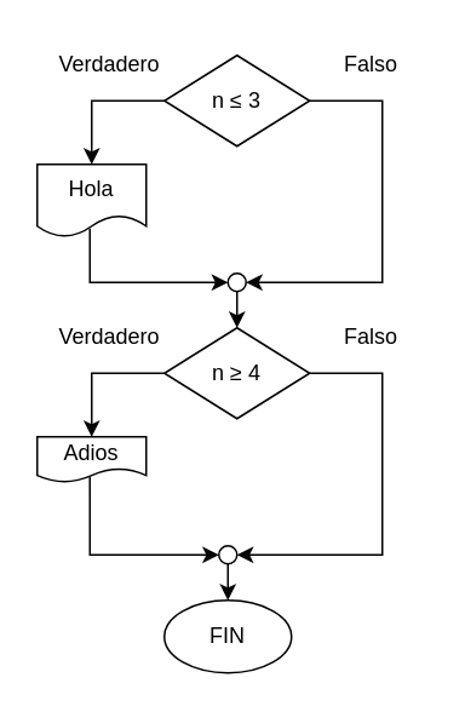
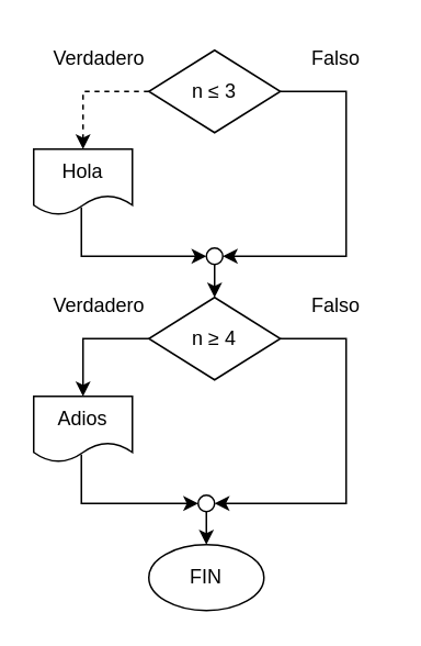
  <mxCell id="0" />
  <mxCell id="1" parent="0" />
- <mxCell id="2" style="edgeStyle=orthogonalEdgeStyle;rounded=0;orthogonalLoop=1;jettySize=auto;html=1;exitX=0;exitY=0.5;exitDx=0;exitDy=0;entryX=0.5;entryY=0;entryDx=0;entryDy=0;" parent="1" source="4" target="5" edge="1"><mxGeometry relative="1" as="geometry" /></mxCell>
+ <mxCell id="2" style="edgeStyle=orthogonalEdgeStyle;rounded=0;orthogonalLoop=1;jettySize=auto;html=1;exitX=0;exitY=0.5;exitDx=0;exitDy=0;entryX=0.5;entryY=0;entryDx=0;entryDy=0;dashed=1;" parent="1" source="4" target="5" edge="1"><mxGeometry relative="1" as="geometry" /></mxCell>
  <mxCell id="3" style="edgeStyle=orthogonalEdgeStyle;rounded=0;orthogonalLoop=1;jettySize=auto;html=1;exitX=1;exitY=0.5;exitDx=0;exitDy=0;entryX=1;entryY=0.5;entryDx=0;entryDy=0;" parent="1" source="4" target="8" edge="1"><mxGeometry relative="1" as="geometry"><mxPoint x="204" y="90" as="targetPoint" /><Array as="points"><mxPoint x="210" y="55" /><mxPoint x="210" y="155" /></Array></mxGeometry></mxCell>
  <mxCell id="4" value="n&amp;nbsp;≤&amp;nbsp;3" style="rhombus;whiteSpace=wrap;html=1;" parent="1" vertex="1"><mxGeometry x="90" y="30" width="80" height="50" as="geometry" /></mxCell>
  <mxCell id="5" value="Hola" style="shape=document;whiteSpace=wrap;html=1;boundedLbl=1;" parent="1" vertex="1"><mxGeometry x="20" y="90" width="60" height="40" as="geometry" /></mxCell>
  <mxCell id="6" style="edgeStyle=orthogonalEdgeStyle;rounded=0;orthogonalLoop=1;jettySize=auto;html=1;exitX=0;exitY=0.5;exitDx=0;exitDy=0;startArrow=classic;startFill=1;endArrow=none;endFill=0;entryX=0.483;entryY=0.883;entryDx=0;entryDy=0;entryPerimeter=0;" parent="1" source="8" target="5" edge="1"><mxGeometry relative="1" as="geometry"><mxPoint x="0" y="170" as="targetPoint" /></mxGeometry></mxCell>
  <mxCell id="7" style="edgeStyle=orthogonalEdgeStyle;rounded=0;orthogonalLoop=1;jettySize=auto;html=1;exitX=0.5;exitY=1;exitDx=0;exitDy=0;entryX=0.5;entryY=0;entryDx=0;entryDy=0;" parent="1" source="8" target="14" edge="1"><mxGeometry relative="1" as="geometry"><mxPoint x="230" y="180" as="targetPoint" /></mxGeometry></mxCell>
  <mxCell id="8" value="" style="ellipse;whiteSpace=wrap;html=1;aspect=fixed;" parent="1" vertex="1"><mxGeometry x="125" y="150" width="10" height="10" as="geometry" /></mxCell>
  <mxCell id="9" value="Verdadero" style="text;html=1;strokeColor=none;fillColor=none;align=center;verticalAlign=middle;whiteSpace=wrap;rounded=0;" parent="1" vertex="1"><mxGeometry x="30" y="20" width="60" height="30" as="geometry" /></mxCell>
  <mxCell id="10" value="Falso" style="text;html=1;strokeColor=none;fillColor=none;align=center;verticalAlign=middle;whiteSpace=wrap;rounded=0;" parent="1" vertex="1"><mxGeometry x="174" y="20" width="60" height="30" as="geometry" /></mxCell>
  <mxCell id="11" value="FIN" style="ellipse;whiteSpace=wrap;html=1;" vertex="1" parent="1"><mxGeometry x="90" y="330" width="70" height="40" as="geometry" /></mxCell>
  <mxCell id="12" style="edgeStyle=orthogonalEdgeStyle;rounded=0;orthogonalLoop=1;jettySize=auto;html=1;exitX=0;exitY=0.5;exitDx=0;exitDy=0;entryX=0.5;entryY=0;entryDx=0;entryDy=0;" edge="1" parent="1" source="14" target="15"><mxGeometry relative="1" as="geometry" /></mxCell>
  <mxCell id="13" style="edgeStyle=orthogonalEdgeStyle;rounded=0;orthogonalLoop=1;jettySize=auto;html=1;exitX=1;exitY=0.5;exitDx=0;exitDy=0;entryX=1;entryY=0.5;entryDx=0;entryDy=0;" edge="1" parent="1" source="14" target="18"><mxGeometry relative="1" as="geometry"><mxPoint x="204" y="240" as="targetPoint" /><Array as="points"><mxPoint x="210" y="205" /><mxPoint x="210" y="305" /></Array></mxGeometry></mxCell>
  <mxCell id="14" value="n&amp;nbsp;≥&amp;nbsp;4" style="rhombus;whiteSpace=wrap;html=1;" vertex="1" parent="1"><mxGeometry x="90" y="180" width="80" height="50" as="geometry" /></mxCell>
- <mxCell id="15" value="Adios" style="shape=document;whiteSpace=wrap;html=1;boundedLbl=1;" vertex="1" parent="1"><mxGeometry x="20" y="240" width="60" height="25" as="geometry" /></mxCell>
+ <mxCell id="15" value="Adios" style="shape=document;whiteSpace=wrap;html=1;boundedLbl=1;" vertex="1" parent="1"><mxGeometry x="20" y="240" width="60" height="40" as="geometry" /></mxCell>
  <mxCell id="16" style="edgeStyle=orthogonalEdgeStyle;rounded=0;orthogonalLoop=1;jettySize=auto;html=1;exitX=0;exitY=0.5;exitDx=0;exitDy=0;startArrow=classic;startFill=1;endArrow=none;endFill=0;entryX=0.483;entryY=0.883;entryDx=0;entryDy=0;entryPerimeter=0;" edge="1" parent="1" source="18" target="15"><mxGeometry relative="1" as="geometry"><mxPoint x="0" y="320" as="targetPoint" /></mxGeometry></mxCell>
  <mxCell id="17" style="edgeStyle=orthogonalEdgeStyle;rounded=0;orthogonalLoop=1;jettySize=auto;html=1;exitX=0.5;exitY=1;exitDx=0;exitDy=0;entryX=0.5;entryY=0;entryDx=0;entryDy=0;" edge="1" parent="1" source="18" target="11"><mxGeometry relative="1" as="geometry" /></mxCell>
  <mxCell id="18" value="" style="ellipse;whiteSpace=wrap;html=1;aspect=fixed;" vertex="1" parent="1"><mxGeometry x="120" y="300" width="10" height="10" as="geometry" /></mxCell>
  <mxCell id="19" value="Verdadero" style="text;html=1;strokeColor=none;fillColor=none;align=center;verticalAlign=middle;whiteSpace=wrap;rounded=0;" vertex="1" parent="1"><mxGeometry x="30" y="170" width="60" height="30" as="geometry" /></mxCell>
  <mxCell id="20" value="Falso" style="text;html=1;strokeColor=none;fillColor=none;align=center;verticalAlign=middle;whiteSpace=wrap;rounded=0;" vertex="1" parent="1"><mxGeometry x="174" y="170" width="60" height="30" as="geometry" /></mxCell>
